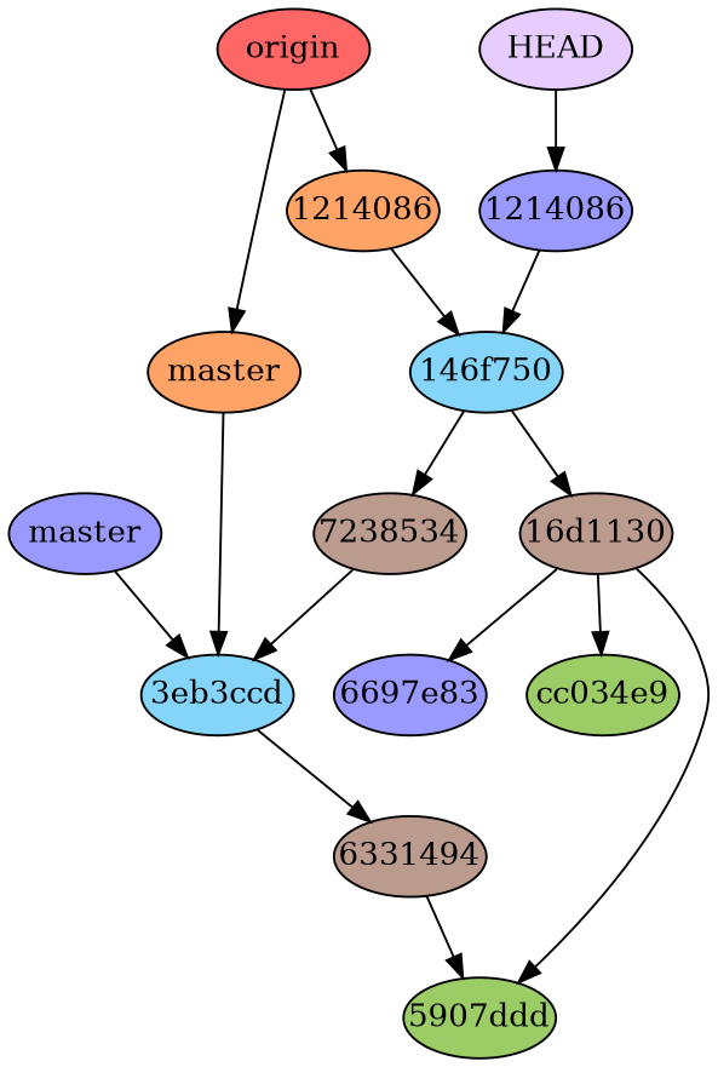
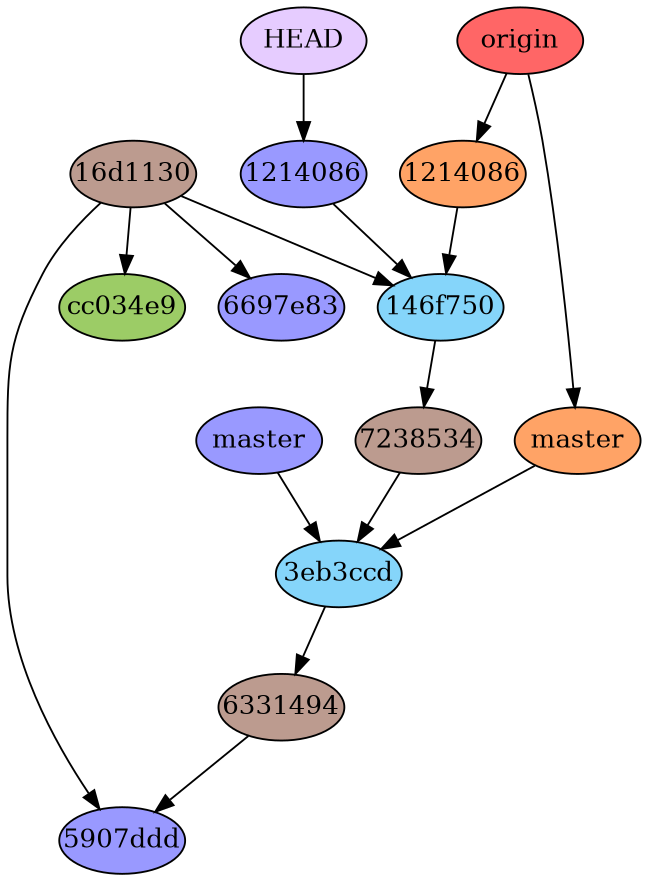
  digraph {
    node [fillcolor="#9999ff" fixedsize=true style=filled]
-   n1 [fillcolor="#9ccc66" label="5907ddd" width=0.95]
+   n1 [label="5907ddd" width=0.95]
    n2 [label="6697e83" width=0.95]
    n3 [fillcolor="#9ccc66" label=cc034e9 width=0.95]
    n4 [fillcolor="#bc9b8f" label="16d1130" width=0.95]
    n5 [fillcolor="#bc9b8f" label=6331494 width=0.95]
    n6 [fillcolor="#85d5fa" label="146f750" width=0.95]
    n7 [fillcolor="#bc9b8f" label=7238534 width=0.95]
    n8 [fillcolor="#85d5fa" label="3eb3ccd" width=0.95]
    n9 [label=1214086 width=0.95]
    n10 [label=master width=0.95]
    n11 [fillcolor="#e6ccff" label=HEAD width=0.95]
    n12 [fillcolor="#ffa366" label=1214086 width=0.95]
    n13 [fillcolor="#ffa366" label=master width=0.95]
    n14 [fillcolor="#ff6666" label=origin width=0.95]
    n4 -> n1
    n4 -> n2
    n4 -> n3
    n5 -> n1
-   n6 -> n4
+   n4 -> n6
    n6 -> n7
    n7 -> n8
    n8 -> n5
    n9 -> n6
    n10 -> n8
    n11 -> n9
    n12 -> n6
    n13 -> n8
    n14 -> n12
    n14 -> n13
  }
